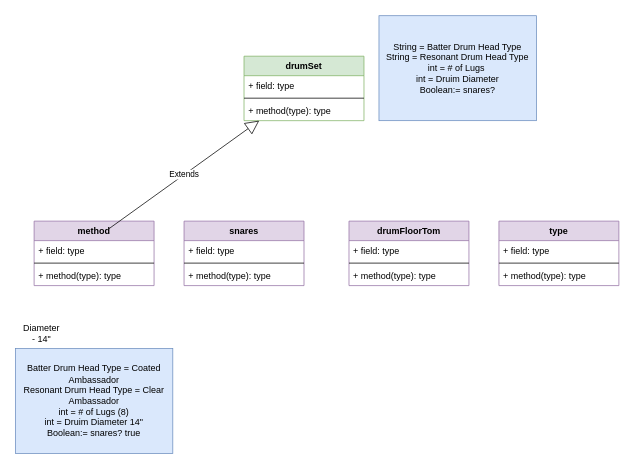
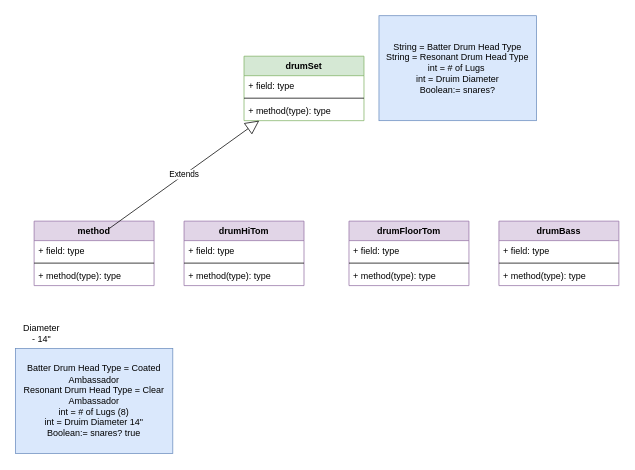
  <mxCell id="0" />
  <mxCell id="1" parent="0" />
  <mxCell id="2" value="drumSet" style="swimlane;fontStyle=1;align=center;verticalAlign=top;childLayout=stackLayout;horizontal=1;startSize=26;horizontalStack=0;resizeParent=1;resizeParentMax=0;resizeLast=0;collapsible=1;marginBottom=0;fillColor=#d5e8d4;strokeColor=#82b366;" vertex="1" parent="1"><mxGeometry x="325" y="74" width="160" height="86" as="geometry" /></mxCell>
  <mxCell id="3" value="+ field: type" style="text;strokeColor=none;fillColor=none;align=left;verticalAlign=top;spacingLeft=4;spacingRight=4;overflow=hidden;rotatable=0;points=[[0,0.5],[1,0.5]];portConstraint=eastwest;" vertex="1" parent="2"><mxGeometry y="26" width="160" height="26" as="geometry" /></mxCell>
  <mxCell id="4" value="" style="line;strokeWidth=1;fillColor=none;align=left;verticalAlign=middle;spacingTop=-1;spacingLeft=3;spacingRight=3;rotatable=0;labelPosition=right;points=[];portConstraint=eastwest;" vertex="1" parent="2"><mxGeometry y="52" width="160" height="8" as="geometry" /></mxCell>
  <mxCell id="5" value="+ method(type): type" style="text;strokeColor=none;fillColor=none;align=left;verticalAlign=top;spacingLeft=4;spacingRight=4;overflow=hidden;rotatable=0;points=[[0,0.5],[1,0.5]];portConstraint=eastwest;" vertex="1" parent="2"><mxGeometry y="60" width="160" height="26" as="geometry" /></mxCell>
  <mxCell id="6" value="method" style="swimlane;fontStyle=1;align=center;verticalAlign=top;childLayout=stackLayout;horizontal=1;startSize=26;horizontalStack=0;resizeParent=1;resizeParentMax=0;resizeLast=0;collapsible=1;marginBottom=0;fillColor=#e1d5e7;strokeColor=#9673a6;" vertex="1" parent="1"><mxGeometry x="45" y="294" width="160" height="86" as="geometry" /></mxCell>
  <mxCell id="7" value="Extends" style="endArrow=block;endSize=16;endFill=0;html=1;" edge="1" parent="6" target="2"><mxGeometry width="160" relative="1" as="geometry"><mxPoint x="100" y="10" as="sourcePoint" /><mxPoint x="260" y="10" as="targetPoint" /></mxGeometry></mxCell>
  <mxCell id="8" value="+ field: type" style="text;strokeColor=none;fillColor=none;align=left;verticalAlign=top;spacingLeft=4;spacingRight=4;overflow=hidden;rotatable=0;points=[[0,0.5],[1,0.5]];portConstraint=eastwest;" vertex="1" parent="6"><mxGeometry y="26" width="160" height="26" as="geometry" /></mxCell>
  <mxCell id="9" value="" style="line;strokeWidth=1;fillColor=none;align=left;verticalAlign=middle;spacingTop=-1;spacingLeft=3;spacingRight=3;rotatable=0;labelPosition=right;points=[];portConstraint=eastwest;" vertex="1" parent="6"><mxGeometry y="52" width="160" height="8" as="geometry" /></mxCell>
  <mxCell id="10" value="+ method(type): type" style="text;strokeColor=none;fillColor=none;align=left;verticalAlign=top;spacingLeft=4;spacingRight=4;overflow=hidden;rotatable=0;points=[[0,0.5],[1,0.5]];portConstraint=eastwest;" vertex="1" parent="6"><mxGeometry y="60" width="160" height="26" as="geometry" /></mxCell>
- <mxCell id="11" value="snares" style="swimlane;fontStyle=1;align=center;verticalAlign=top;childLayout=stackLayout;horizontal=1;startSize=26;horizontalStack=0;resizeParent=1;resizeParentMax=0;resizeLast=0;collapsible=1;marginBottom=0;fillColor=#e1d5e7;strokeColor=#9673a6;" vertex="1" parent="1"><mxGeometry x="245" y="294" width="160" height="86" as="geometry" /></mxCell>
+ <mxCell id="11" value="drumHiTom" style="swimlane;fontStyle=1;align=center;verticalAlign=top;childLayout=stackLayout;horizontal=1;startSize=26;horizontalStack=0;resizeParent=1;resizeParentMax=0;resizeLast=0;collapsible=1;marginBottom=0;fillColor=#e1d5e7;strokeColor=#9673a6;" vertex="1" parent="1"><mxGeometry x="245" y="294" width="160" height="86" as="geometry" /></mxCell>
  <mxCell id="12" value="+ field: type" style="text;strokeColor=none;fillColor=none;align=left;verticalAlign=top;spacingLeft=4;spacingRight=4;overflow=hidden;rotatable=0;points=[[0,0.5],[1,0.5]];portConstraint=eastwest;" vertex="1" parent="11"><mxGeometry y="26" width="160" height="26" as="geometry" /></mxCell>
  <mxCell id="13" value="" style="line;strokeWidth=1;fillColor=none;align=left;verticalAlign=middle;spacingTop=-1;spacingLeft=3;spacingRight=3;rotatable=0;labelPosition=right;points=[];portConstraint=eastwest;" vertex="1" parent="11"><mxGeometry y="52" width="160" height="8" as="geometry" /></mxCell>
  <mxCell id="14" value="+ method(type): type" style="text;strokeColor=none;fillColor=none;align=left;verticalAlign=top;spacingLeft=4;spacingRight=4;overflow=hidden;rotatable=0;points=[[0,0.5],[1,0.5]];portConstraint=eastwest;" vertex="1" parent="11"><mxGeometry y="60" width="160" height="26" as="geometry" /></mxCell>
- <mxCell id="15" value="type" style="swimlane;fontStyle=1;align=center;verticalAlign=top;childLayout=stackLayout;horizontal=1;startSize=26;horizontalStack=0;resizeParent=1;resizeParentMax=0;resizeLast=0;collapsible=1;marginBottom=0;fillColor=#e1d5e7;strokeColor=#9673a6;" vertex="1" parent="1"><mxGeometry x="665" y="294" width="160" height="86" as="geometry" /></mxCell>
+ <mxCell id="15" value="drumBass" style="swimlane;fontStyle=1;align=center;verticalAlign=top;childLayout=stackLayout;horizontal=1;startSize=26;horizontalStack=0;resizeParent=1;resizeParentMax=0;resizeLast=0;collapsible=1;marginBottom=0;fillColor=#e1d5e7;strokeColor=#9673a6;" vertex="1" parent="1"><mxGeometry x="665" y="294" width="160" height="86" as="geometry" /></mxCell>
  <mxCell id="16" value="+ field: type" style="text;strokeColor=none;fillColor=none;align=left;verticalAlign=top;spacingLeft=4;spacingRight=4;overflow=hidden;rotatable=0;points=[[0,0.5],[1,0.5]];portConstraint=eastwest;" vertex="1" parent="15"><mxGeometry y="26" width="160" height="26" as="geometry" /></mxCell>
  <mxCell id="17" value="" style="line;strokeWidth=1;fillColor=none;align=left;verticalAlign=middle;spacingTop=-1;spacingLeft=3;spacingRight=3;rotatable=0;labelPosition=right;points=[];portConstraint=eastwest;" vertex="1" parent="15"><mxGeometry y="52" width="160" height="8" as="geometry" /></mxCell>
  <mxCell id="18" value="+ method(type): type" style="text;strokeColor=none;fillColor=none;align=left;verticalAlign=top;spacingLeft=4;spacingRight=4;overflow=hidden;rotatable=0;points=[[0,0.5],[1,0.5]];portConstraint=eastwest;" vertex="1" parent="15"><mxGeometry y="60" width="160" height="26" as="geometry" /></mxCell>
  <mxCell id="19" value="drumFloorTom" style="swimlane;fontStyle=1;align=center;verticalAlign=top;childLayout=stackLayout;horizontal=1;startSize=26;horizontalStack=0;resizeParent=1;resizeParentMax=0;resizeLast=0;collapsible=1;marginBottom=0;fillColor=#e1d5e7;strokeColor=#9673a6;" vertex="1" parent="1"><mxGeometry x="465" y="294" width="160" height="86" as="geometry" /></mxCell>
  <mxCell id="20" value="+ field: type" style="text;strokeColor=none;fillColor=none;align=left;verticalAlign=top;spacingLeft=4;spacingRight=4;overflow=hidden;rotatable=0;points=[[0,0.5],[1,0.5]];portConstraint=eastwest;" vertex="1" parent="19"><mxGeometry y="26" width="160" height="26" as="geometry" /></mxCell>
  <mxCell id="21" value="" style="line;strokeWidth=1;fillColor=none;align=left;verticalAlign=middle;spacingTop=-1;spacingLeft=3;spacingRight=3;rotatable=0;labelPosition=right;points=[];portConstraint=eastwest;" vertex="1" parent="19"><mxGeometry y="52" width="160" height="8" as="geometry" /></mxCell>
  <mxCell id="22" value="+ method(type): type" style="text;strokeColor=none;fillColor=none;align=left;verticalAlign=top;spacingLeft=4;spacingRight=4;overflow=hidden;rotatable=0;points=[[0,0.5],[1,0.5]];portConstraint=eastwest;" vertex="1" parent="19"><mxGeometry y="60" width="160" height="26" as="geometry" /></mxCell>
  <mxCell id="23" value="String = Batter Drum Head Type&lt;br&gt;String = Resonant Drum Head Type&lt;br&gt;int = # of Lugs&amp;nbsp;&lt;br&gt;int = Druim Diameter&lt;br&gt;Boolean:= snares?" style="text;html=1;strokeColor=#6c8ebf;fillColor=#dae8fc;align=center;verticalAlign=middle;whiteSpace=wrap;rounded=0;" vertex="1" parent="1"><mxGeometry x="505" y="20" width="210" height="140" as="geometry" /></mxCell>
  <mxCell id="24" value="Diameter - 14&quot;&lt;br&gt;" style="text;html=1;strokeColor=none;fillColor=none;align=center;verticalAlign=middle;whiteSpace=wrap;rounded=0;" vertex="1" parent="1"><mxGeometry x="35" y="434" width="40" height="20" as="geometry" /></mxCell>
  <mxCell id="25" value="Batter Drum Head Type = Coated Ambassador&lt;br&gt;Resonant Drum Head Type = Clear Ambassador&lt;br&gt;int = # of Lugs (8)&lt;br&gt;int = Druim Diameter 14&quot;&lt;br&gt;Boolean:= snares? true" style="text;html=1;strokeColor=#6c8ebf;fillColor=#dae8fc;align=center;verticalAlign=middle;whiteSpace=wrap;rounded=0;" vertex="1" parent="1"><mxGeometry x="20" y="464" width="210" height="140" as="geometry" /></mxCell>
